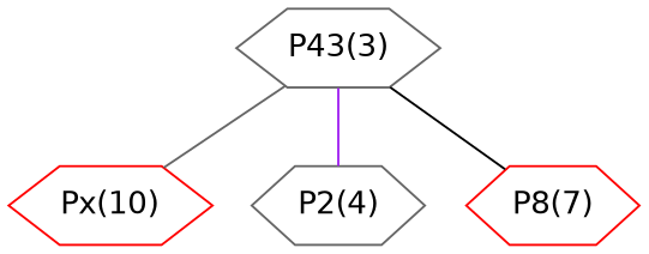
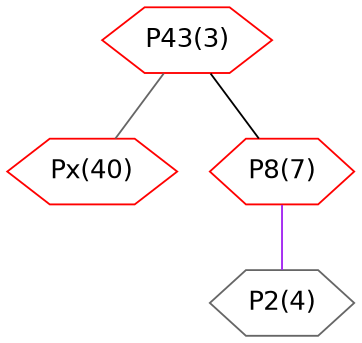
  graph {
    fontname="DejaVu Sans"
    node [color=red fontname="DejaVu Sans" shape=hexagon]
    edge [fontname="DejaVu Sans"]
-   "Px(10)"
-   "P43(3)" [color=gray40]
+   "Px(10)" [label="Px(40)"]
+   "P43(3)"
    "P2(4)" [color=gray40]
    n4 [label="P8(7)"]
    "P43(3)" -- "Px(10)" [color=gray40]
-   "P43(3)" -- "P2(4)" [color=purple]
+   n4 -- "P2(4)" [color=purple]
    "P43(3)" -- n4 [color=black]
  }
